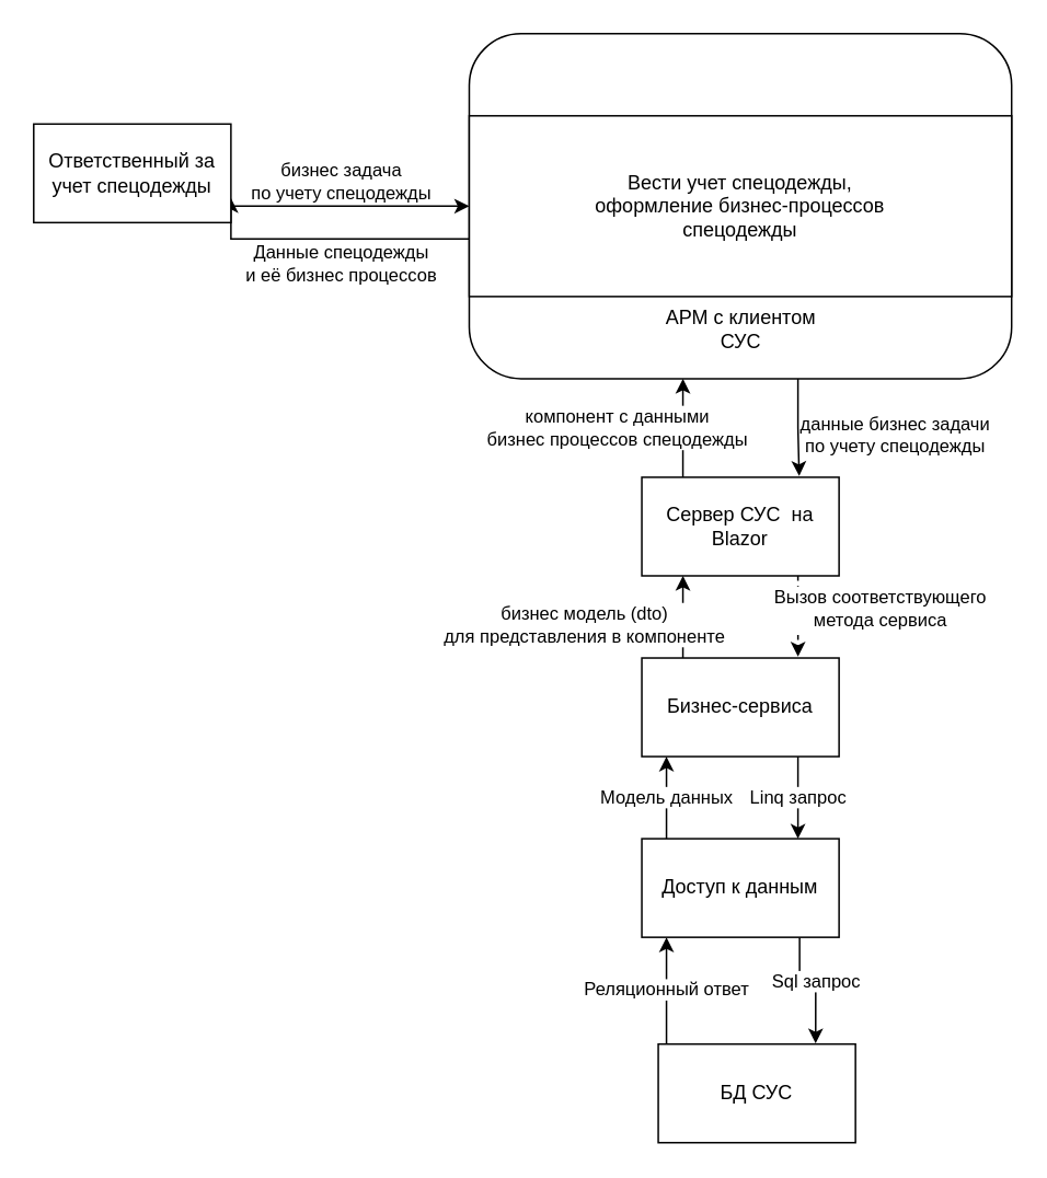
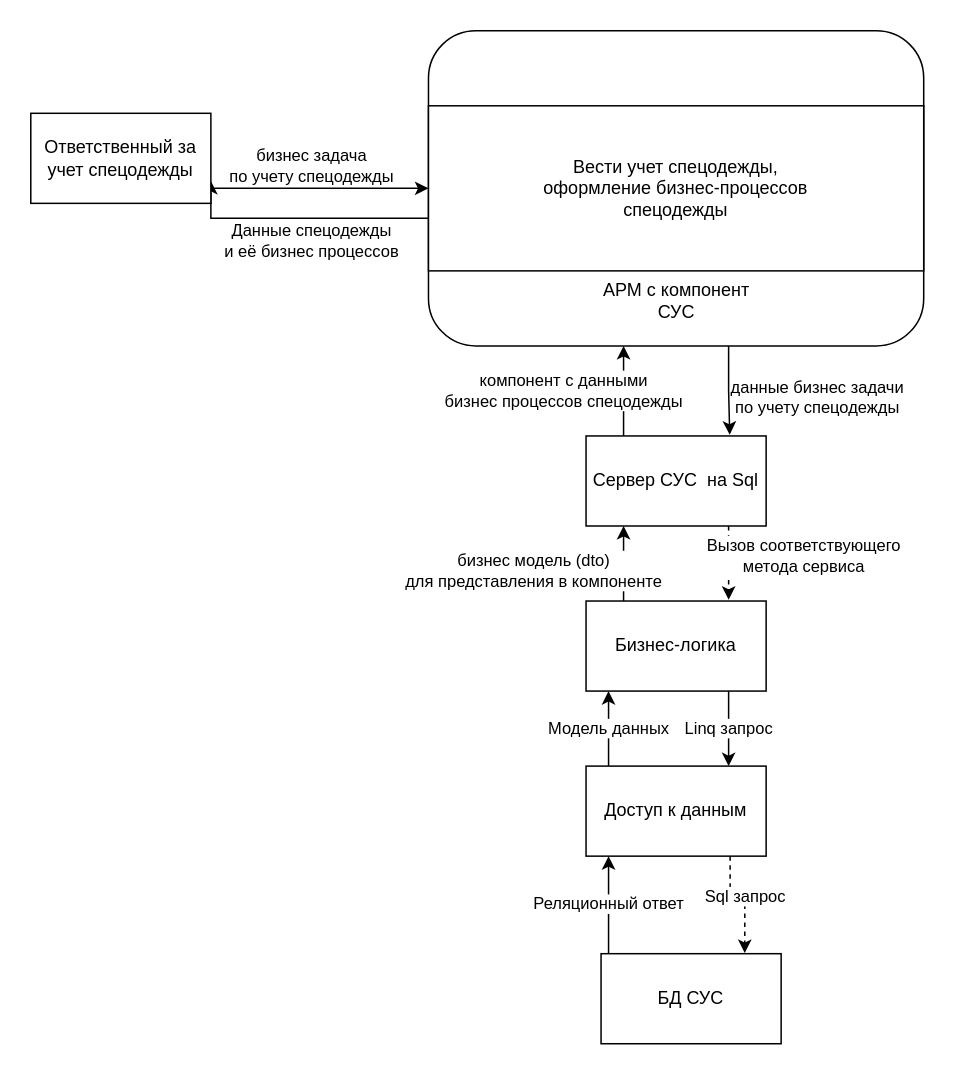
  <mxCell id="0" />
  <mxCell id="1" parent="0" />
  <mxCell id="2" value="&lt;br&gt;&lt;span style=&quot;color: rgb(0, 0, 0); font-family: Helvetica; font-size: 11px; font-style: normal; font-variant-ligatures: normal; font-variant-caps: normal; font-weight: 400; letter-spacing: normal; orphans: 2; text-align: center; text-indent: 0px; text-transform: none; widows: 2; word-spacing: 0px; -webkit-text-stroke-width: 0px; background-color: rgb(255, 255, 255); text-decoration-thickness: initial; text-decoration-style: initial; text-decoration-color: initial; float: none; display: inline !important;&quot;&gt;данные бизнес задачи&lt;/span&gt;&lt;br style=&quot;border-color: var(--border-color); color: rgb(0, 0, 0); font-family: Helvetica; font-size: 11px; font-style: normal; font-variant-ligatures: normal; font-variant-caps: normal; font-weight: 400; letter-spacing: normal; orphans: 2; text-align: center; text-indent: 0px; text-transform: none; widows: 2; word-spacing: 0px; -webkit-text-stroke-width: 0px; text-decoration-thickness: initial; text-decoration-style: initial; text-decoration-color: initial;&quot;&gt;&lt;span style=&quot;color: rgb(0, 0, 0); font-family: Helvetica; font-size: 11px; font-style: normal; font-variant-ligatures: normal; font-variant-caps: normal; font-weight: 400; letter-spacing: normal; orphans: 2; text-align: center; text-indent: 0px; text-transform: none; widows: 2; word-spacing: 0px; -webkit-text-stroke-width: 0px; background-color: rgb(255, 255, 255); text-decoration-thickness: initial; text-decoration-style: initial; text-decoration-color: initial; float: none; display: inline !important;&quot;&gt;по учету спецодежды&lt;/span&gt;&lt;br&gt;" style="edgeStyle=orthogonalEdgeStyle;rounded=0;orthogonalLoop=1;jettySize=auto;html=1;entryX=0.798;entryY=-0.013;entryDx=0;entryDy=0;entryPerimeter=0;" edge="1" parent="1"><mxGeometry x="0.027" y="59" relative="1" as="geometry"><mxPoint x="485" y="230" as="sourcePoint" /><mxPoint x="485.76" y="289.22" as="targetPoint" /><Array as="points"><mxPoint x="485" y="260" /><mxPoint x="486" y="260" /></Array><mxPoint as="offset" /></mxGeometry></mxCell>
  <mxCell id="3" value="" style="rounded=1;whiteSpace=wrap;html=1;" vertex="1" parent="1"><mxGeometry x="285" y="20" width="330" height="210" as="geometry" /></mxCell>
  <mxCell id="4" value="Данные спецодежды&lt;br&gt;и её бизнес процессов" style="edgeStyle=orthogonalEdgeStyle;rounded=0;orthogonalLoop=1;jettySize=auto;html=1;entryX=1;entryY=0.75;entryDx=0;entryDy=0;" edge="1" parent="1" source="5" target="8"><mxGeometry x="-0.077" y="15" relative="1" as="geometry"><Array as="points"><mxPoint x="255" y="145" /><mxPoint x="255" y="145" /></Array><mxPoint as="offset" /></mxGeometry></mxCell>
  <mxCell id="5" value="Вести учет спецодежды,&lt;br&gt;оформление бизнес-процессов&lt;br&gt;спецодежды" style="rounded=0;whiteSpace=wrap;html=1;" vertex="1" parent="1"><mxGeometry x="285" y="70" width="330" height="110" as="geometry" /></mxCell>
- <mxCell id="6" value="АРМ с клиентом&lt;br&gt;СУС" style="text;html=1;align=center;verticalAlign=middle;resizable=0;points=[];autosize=1;strokeColor=none;fillColor=none;" vertex="1" parent="1"><mxGeometry x="395" y="180" width="110" height="40" as="geometry" /></mxCell>
+ <mxCell id="6" value="АРМ с компонент&lt;br&gt;СУС" style="text;html=1;align=center;verticalAlign=middle;resizable=0;points=[];autosize=1;strokeColor=none;fillColor=none;" vertex="1" parent="1"><mxGeometry x="395" y="180" width="110" height="40" as="geometry" /></mxCell>
  <mxCell id="7" value="бизнес задача&lt;br&gt;по учету спецодежды" style="edgeStyle=orthogonalEdgeStyle;rounded=0;orthogonalLoop=1;jettySize=auto;html=1;entryX=0;entryY=0.5;entryDx=0;entryDy=0;" edge="1" parent="1" source="8" target="5"><mxGeometry x="-0.077" y="15" relative="1" as="geometry"><Array as="points"><mxPoint x="215" y="125" /><mxPoint x="215" y="125" /></Array><mxPoint as="offset" /></mxGeometry></mxCell>
  <mxCell id="8" value="Ответственный за&lt;br&gt;учет спецодежды" style="rounded=0;whiteSpace=wrap;html=1;" vertex="1" parent="1"><mxGeometry x="20" y="75" width="120" height="60" as="geometry" /></mxCell>
  <mxCell id="9" value="Реляционный ответ" style="edgeStyle=orthogonalEdgeStyle;rounded=0;orthogonalLoop=1;jettySize=auto;html=1;" edge="1" parent="1" source="10"><mxGeometry relative="1" as="geometry"><mxPoint x="405" y="570" as="targetPoint" /><Array as="points"><mxPoint x="405" y="570" /></Array></mxGeometry></mxCell>
  <mxCell id="10" value="БД СУС" style="rounded=0;whiteSpace=wrap;html=1;" vertex="1" parent="1"><mxGeometry x="400" y="635" width="120" height="60" as="geometry" /></mxCell>
  <mxCell id="11" value="компонент с данными&lt;br&gt;бизнес процессов спецодежды" style="edgeStyle=orthogonalEdgeStyle;rounded=0;orthogonalLoop=1;jettySize=auto;html=1;" edge="1" parent="1" source="13"><mxGeometry y="40" relative="1" as="geometry"><mxPoint x="415" y="230" as="targetPoint" /><Array as="points"><mxPoint x="415" y="230" /></Array><mxPoint as="offset" /></mxGeometry></mxCell>
  <mxCell id="12" value="Вызов соответствующего&lt;br&gt;метода сервиса" style="edgeStyle=orthogonalEdgeStyle;rounded=0;orthogonalLoop=1;jettySize=auto;html=1;entryX=0.792;entryY=-0.014;entryDx=0;entryDy=0;entryPerimeter=0;dashed=1;" edge="1" parent="1" source="13" target="16"><mxGeometry x="-0.183" y="50" relative="1" as="geometry"><Array as="points"><mxPoint x="485" y="370" /><mxPoint x="485" y="370" /></Array><mxPoint as="offset" /></mxGeometry></mxCell>
- <mxCell id="13" value="Сервер СУС&amp;nbsp; на Blazor" style="rounded=0;whiteSpace=wrap;html=1;" vertex="1" parent="1"><mxGeometry x="390" y="290" width="120" height="60" as="geometry" /></mxCell>
+ <mxCell id="13" value="Сервер СУС&amp;nbsp; на Sql" style="rounded=0;whiteSpace=wrap;html=1;" vertex="1" parent="1"><mxGeometry x="390" y="290" width="120" height="60" as="geometry" /></mxCell>
  <mxCell id="14" value="бизнес модель (dto)&lt;br&gt;для представления в компоненте" style="edgeStyle=orthogonalEdgeStyle;rounded=0;orthogonalLoop=1;jettySize=auto;html=1;" edge="1" parent="1" source="16"><mxGeometry x="-0.2" y="60" relative="1" as="geometry"><mxPoint x="415" y="350" as="targetPoint" /><Array as="points"><mxPoint x="415" y="350" /></Array><mxPoint as="offset" /></mxGeometry></mxCell>
  <mxCell id="15" value="Linq запрос" style="edgeStyle=orthogonalEdgeStyle;rounded=0;orthogonalLoop=1;jettySize=auto;html=1;" edge="1" parent="1" source="16"><mxGeometry relative="1" as="geometry"><mxPoint x="485" y="510" as="targetPoint" /><Array as="points"><mxPoint x="485" y="510" /></Array></mxGeometry></mxCell>
- <mxCell id="16" value="Бизнес-сервиса" style="rounded=0;whiteSpace=wrap;html=1;direction=east;" vertex="1" parent="1"><mxGeometry x="390" y="400" width="120" height="60" as="geometry" /></mxCell>
+ <mxCell id="16" value="Бизнес-логика" style="rounded=0;whiteSpace=wrap;html=1;direction=east;" vertex="1" parent="1"><mxGeometry x="390" y="400" width="120" height="60" as="geometry" /></mxCell>
  <mxCell id="17" value="Модель данных" style="edgeStyle=orthogonalEdgeStyle;rounded=0;orthogonalLoop=1;jettySize=auto;html=1;" edge="1" parent="1" source="19"><mxGeometry relative="1" as="geometry"><mxPoint x="405" y="460" as="targetPoint" /><Array as="points"><mxPoint x="405" y="460" /></Array></mxGeometry></mxCell>
- <mxCell id="18" value="Sql запрос" style="edgeStyle=orthogonalEdgeStyle;rounded=0;orthogonalLoop=1;jettySize=auto;html=1;entryX=0.798;entryY=-0.007;entryDx=0;entryDy=0;entryPerimeter=0;" edge="1" parent="1" source="19" target="10"><mxGeometry relative="1" as="geometry"><Array as="points"><mxPoint x="486" y="595" /></Array></mxGeometry></mxCell>
+ <mxCell id="18" value="Sql запрос" style="edgeStyle=orthogonalEdgeStyle;rounded=0;orthogonalLoop=1;jettySize=auto;html=1;entryX=0.798;entryY=-0.007;entryDx=0;entryDy=0;entryPerimeter=0;dashed=1;" edge="1" parent="1" source="19" target="10"><mxGeometry relative="1" as="geometry"><Array as="points"><mxPoint x="486" y="595" /></Array></mxGeometry></mxCell>
  <mxCell id="19" value="Доступ к данным" style="rounded=0;whiteSpace=wrap;html=1;direction=east;" vertex="1" parent="1"><mxGeometry x="390" y="510" width="120" height="60" as="geometry" /></mxCell>
